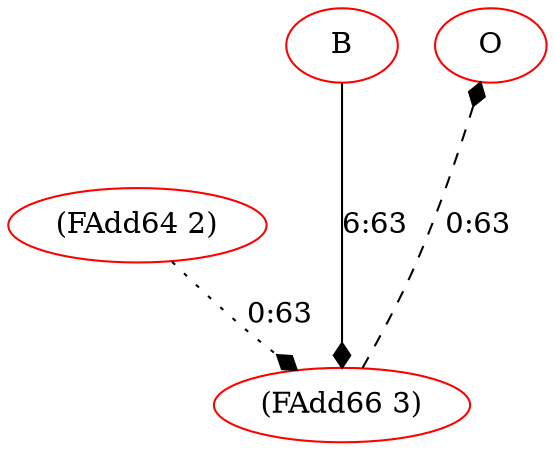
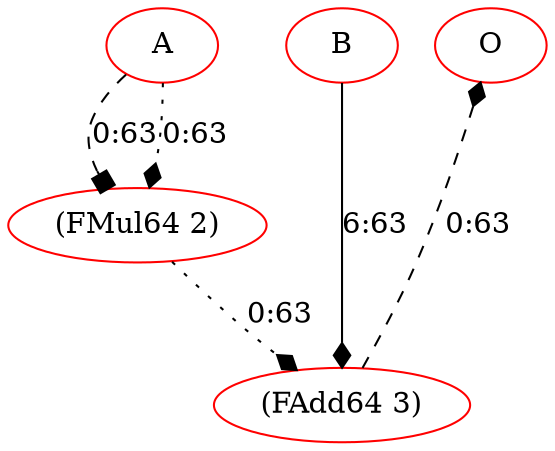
  digraph {
    newrank=true
    node [color=red]
    edge [arrowhead=diamond color=black style=dashed]
+   n1 [label=A]
    n2 [label=B]
    n3 [label=O]
-   n4 [label="(FAdd64 2)"]
-   n5 [label="(FAdd66 3)"]
+   n4 [label="(FMul64 2)"]
+   n5 [label="(FAdd64 3)"]
    subgraph sub_1 {
      rank=same
+     n1
      n2
      n3
    }
+   n1 -> n4 [arrowhead=box label="0:63"]
+   n1 -> n4 [label="0:63" style=dotted]
    n2 -> n5 [label="6:63" style=solid]
    n4 -> n5 [label="0:63" style=dotted]
    n5 -> n3 [label="0:63"]
  }
